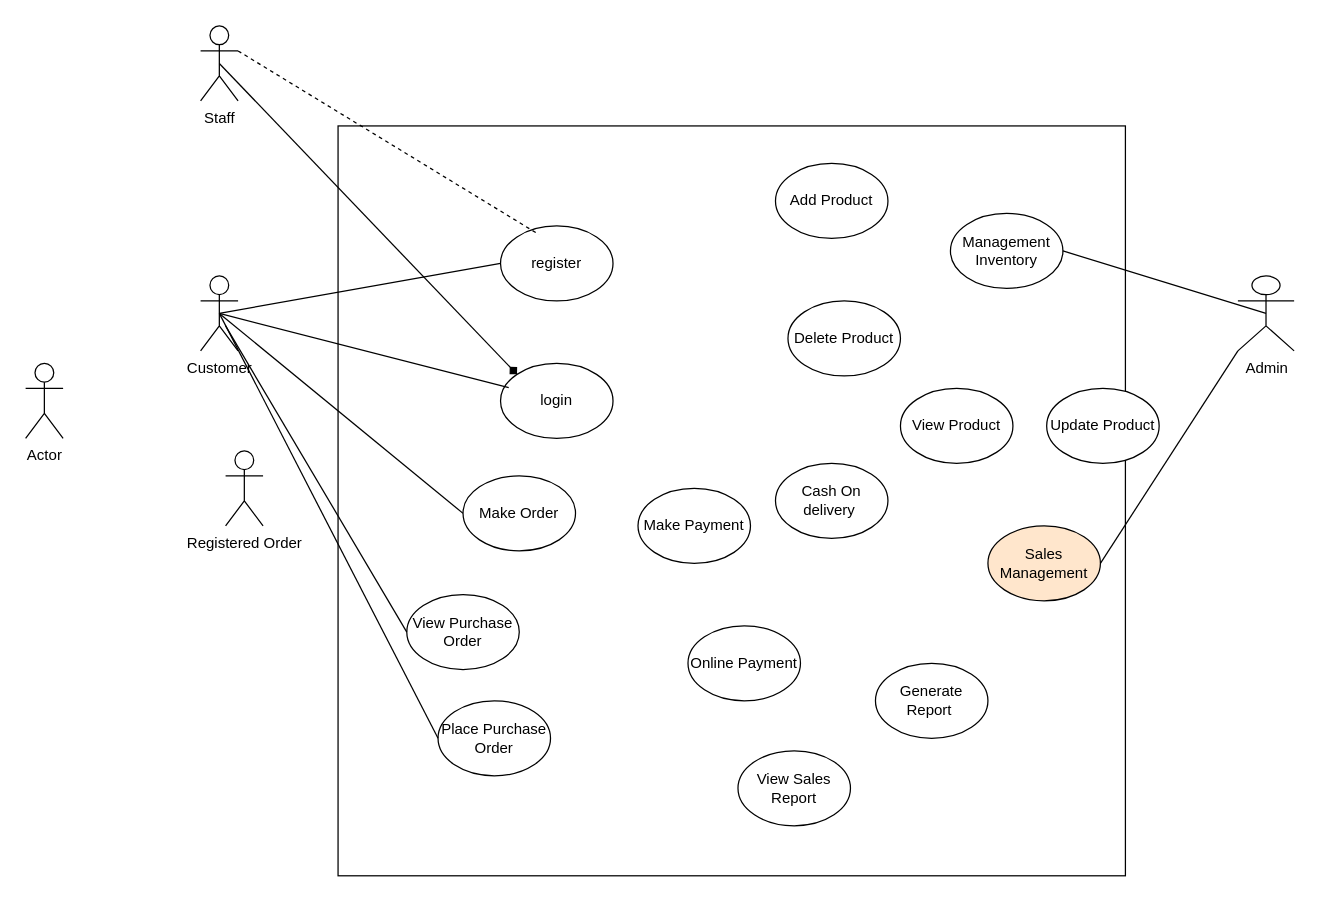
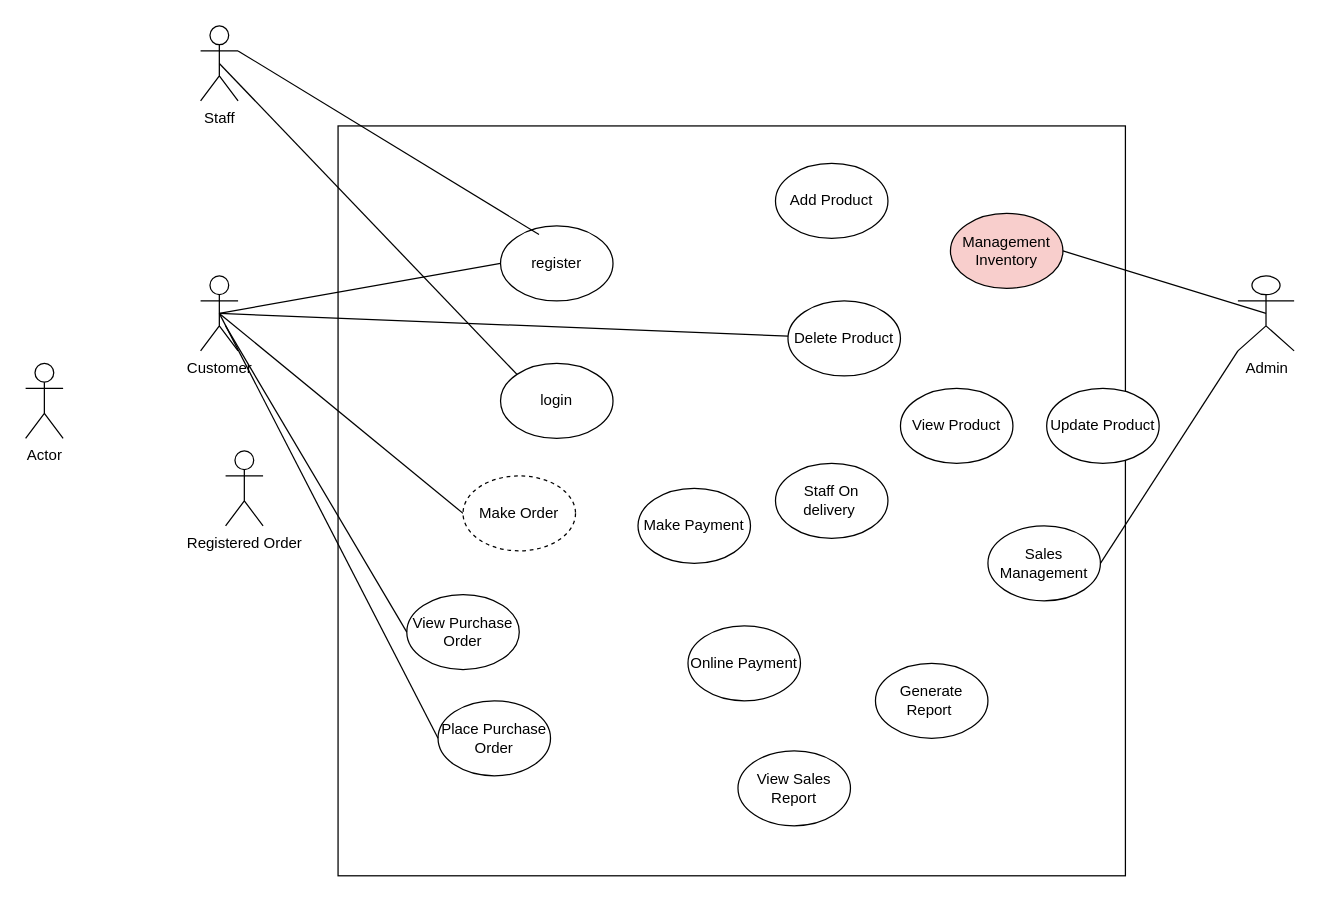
  <mxCell id="0" />
  <mxCell id="1" parent="0" />
  <mxCell id="2" value="" style="rounded=0;whiteSpace=wrap;html=1;" vertex="1" parent="1"><mxGeometry x="270" width="630" height="600" as="geometry" y="100" /></mxCell>
- <mxCell id="3" value="Management Inventory" style="ellipse;whiteSpace=wrap;html=1;" vertex="1" parent="1"><mxGeometry x="760" y="170" width="90" height="60" as="geometry" /></mxCell>
+ <mxCell id="3" value="Management Inventory" style="ellipse;whiteSpace=wrap;html=1;fillColor=#f8cecc;" vertex="1" parent="1"><mxGeometry x="760" y="170" width="90" height="60" as="geometry" /></mxCell>
  <mxCell id="4" value="View Product" style="ellipse;whiteSpace=wrap;html=1;" vertex="1" parent="1"><mxGeometry x="720" y="310" width="90" height="60" as="geometry" /></mxCell>
  <mxCell id="5" value="login" style="ellipse;whiteSpace=wrap;html=1;" vertex="1" parent="1"><mxGeometry x="400" y="290" width="90" height="60" as="geometry" /></mxCell>
  <mxCell id="6" value="Add Product" style="ellipse;whiteSpace=wrap;html=1;" vertex="1" parent="1"><mxGeometry x="620" y="130" width="90" height="60" as="geometry" /></mxCell>
  <mxCell id="7" value="register" style="ellipse;whiteSpace=wrap;html=1;" vertex="1" parent="1"><mxGeometry x="400" y="180" width="90" height="60" as="geometry" /></mxCell>
  <mxCell id="8" value="Update Product" style="ellipse;whiteSpace=wrap;html=1;" vertex="1" parent="1"><mxGeometry x="837" y="310" width="90" height="60" as="geometry" /></mxCell>
  <mxCell id="9" value="Place Purchase Order" style="ellipse;whiteSpace=wrap;html=1;" vertex="1" parent="1"><mxGeometry x="350" y="560" width="90" height="60" as="geometry" /></mxCell>
  <mxCell id="10" value="Delete Product" style="ellipse;whiteSpace=wrap;html=1;" vertex="1" parent="1"><mxGeometry x="630" y="240" width="90" height="60" as="geometry" /></mxCell>
  <mxCell id="11" value="Generate Report&amp;nbsp;" style="ellipse;whiteSpace=wrap;html=1;" vertex="1" parent="1"><mxGeometry x="700" y="530" width="90" height="60" as="geometry" /></mxCell>
  <mxCell id="12" value="View Purchase Order" style="ellipse;whiteSpace=wrap;html=1;" vertex="1" parent="1"><mxGeometry x="325" y="475" width="90" height="60" as="geometry" /></mxCell>
  <mxCell id="13" value="Make Payment" style="ellipse;whiteSpace=wrap;html=1;" vertex="1" parent="1"><mxGeometry x="510" y="390" width="90" height="60" as="geometry" /></mxCell>
- <mxCell id="14" value="Sales Management" style="ellipse;whiteSpace=wrap;html=1;fillColor=#ffe6cc;" vertex="1" parent="1"><mxGeometry x="790" y="420" width="90" height="60" as="geometry" /></mxCell>
+ <mxCell id="14" value="Sales Management" style="ellipse;whiteSpace=wrap;html=1;" vertex="1" parent="1"><mxGeometry x="790" y="420" width="90" height="60" as="geometry" /></mxCell>
  <mxCell id="15" value="Registered Order" style="shape=umlActor;verticalLabelPosition=bottom;verticalAlign=top;html=1;outlineConnect=0;" vertex="1" parent="1"><mxGeometry x="180" y="360" width="30" height="60" as="geometry" /></mxCell>
  <mxCell id="16" value="Actor" style="shape=umlActor;verticalLabelPosition=bottom;verticalAlign=top;html=1;outlineConnect=0;" vertex="1" parent="1"><mxGeometry x="20" y="290" width="30" height="60" as="geometry" /></mxCell>
  <mxCell id="17" value="Customer" style="shape=umlActor;verticalLabelPosition=bottom;verticalAlign=top;html=1;outlineConnect=0;" vertex="1" parent="1"><mxGeometry x="160" y="220" width="30" height="60" as="geometry" /></mxCell>
  <mxCell id="18" value="Staff" style="shape=umlActor;verticalLabelPosition=bottom;verticalAlign=top;html=1;outlineConnect=0;" vertex="1" parent="1"><mxGeometry x="160" y="20" width="30" height="60" as="geometry" /></mxCell>
  <mxCell id="19" value="Admin" style="shape=umlActor;verticalLabelPosition=bottom;verticalAlign=top;html=1;outlineConnect=0;" vertex="1" parent="1"><mxGeometry x="990" y="220" width="45" height="60" as="geometry" /></mxCell>
  <mxCell id="20" value="" style="endArrow=none;html=1;rounded=0;exitX=0.5;exitY=0.5;exitDx=0;exitDy=0;exitPerimeter=0;entryX=0;entryY=0.5;entryDx=0;entryDy=0;" edge="1" parent="1" source="17" target="7"><mxGeometry width="50" height="50" relative="1" as="geometry"><mxPoint x="-50" y="410" as="sourcePoint" /><mxPoint x="0" y="360" as="targetPoint" /></mxGeometry></mxCell>
- <mxCell id="21" value="" style="endArrow=none;html=1;rounded=0;entryX=0.073;entryY=0.323;entryDx=0;entryDy=0;entryPerimeter=0;exitX=0.5;exitY=0.5;exitDx=0;exitDy=0;exitPerimeter=0;" edge="1" parent="1" source="17" target="5"><mxGeometry width="50" height="50" relative="1" as="geometry"><mxPoint x="380" y="380" as="sourcePoint" /><mxPoint x="430" y="330" as="targetPoint" /></mxGeometry></mxCell>
- <mxCell id="22" value="" style="endArrow=none;html=1;rounded=0;exitX=1;exitY=0.333;exitDx=0;exitDy=0;exitPerimeter=0;entryX=0.342;entryY=0.115;entryDx=0;entryDy=0;entryPerimeter=0;dashed=1;" edge="1" parent="1" source="18" target="7"><mxGeometry width="50" height="50" relative="1" as="geometry"><mxPoint x="350" y="130" as="sourcePoint" /><mxPoint x="400" y="80" as="targetPoint" /></mxGeometry></mxCell>
- <mxCell id="23" value="" style="endArrow=diamond;html=1;rounded=0;exitX=0.5;exitY=0.5;exitDx=0;exitDy=0;exitPerimeter=0;entryX=0;entryY=0;entryDx=0;entryDy=0;" edge="1" parent="1" source="18" target="5"><mxGeometry width="50" height="50" relative="1" as="geometry"><mxPoint x="350" y="130" as="sourcePoint" /><mxPoint x="400" y="80" as="targetPoint" /></mxGeometry></mxCell>
+ <mxCell id="21" value="" style="endArrow=none;html=1;rounded=0;exitX=0.5;exitY=0.5;exitDx=0;exitDy=0;exitPerimeter=0;" edge="1" parent="1" source="17" target="10"><mxGeometry width="50" height="50" relative="1" as="geometry"><mxPoint x="380" y="380" as="sourcePoint" /><mxPoint x="430" y="330" as="targetPoint" /></mxGeometry></mxCell>
+ <mxCell id="22" value="" style="endArrow=none;html=1;rounded=0;exitX=1;exitY=0.333;exitDx=0;exitDy=0;exitPerimeter=0;entryX=0.342;entryY=0.115;entryDx=0;entryDy=0;entryPerimeter=0;" edge="1" parent="1" source="18" target="7"><mxGeometry width="50" height="50" relative="1" as="geometry"><mxPoint x="350" y="130" as="sourcePoint" /><mxPoint x="400" y="80" as="targetPoint" /></mxGeometry></mxCell>
+ <mxCell id="23" value="" style="endArrow=none;html=1;rounded=0;exitX=0.5;exitY=0.5;exitDx=0;exitDy=0;exitPerimeter=0;entryX=0;entryY=0;entryDx=0;entryDy=0;" edge="1" parent="1" source="18" target="5"><mxGeometry width="50" height="50" relative="1" as="geometry"><mxPoint x="350" y="130" as="sourcePoint" /><mxPoint x="400" y="80" as="targetPoint" /></mxGeometry></mxCell>
  <mxCell id="24" value="" style="endArrow=none;html=1;rounded=0;exitX=0.5;exitY=0.5;exitDx=0;exitDy=0;exitPerimeter=0;entryX=0;entryY=0.5;entryDx=0;entryDy=0;" edge="1" parent="1" source="17" target="27"><mxGeometry width="50" height="50" relative="1" as="geometry"><mxPoint x="350" y="330" as="sourcePoint" /><mxPoint x="400" y="280" as="targetPoint" /></mxGeometry></mxCell>
  <mxCell id="25" value="Online Payment" style="ellipse;whiteSpace=wrap;html=1;" vertex="1" parent="1"><mxGeometry x="550" y="500" width="90" height="60" as="geometry" /></mxCell>
- <mxCell id="26" value="Cash On delivery&amp;nbsp;" style="ellipse;whiteSpace=wrap;html=1;" vertex="1" parent="1"><mxGeometry x="620" y="370" width="90" height="60" as="geometry" /></mxCell>
- <mxCell id="27" value="Make Order" style="ellipse;whiteSpace=wrap;html=1;" vertex="1" parent="1"><mxGeometry x="370" y="380" width="90" height="60" as="geometry" /></mxCell>
+ <mxCell id="26" value="Staff On delivery&amp;nbsp;" style="ellipse;whiteSpace=wrap;html=1;" vertex="1" parent="1"><mxGeometry x="620" y="370" width="90" height="60" as="geometry" /></mxCell>
+ <mxCell id="27" value="Make Order" style="ellipse;whiteSpace=wrap;html=1;dashed=1;" vertex="1" parent="1"><mxGeometry x="370" y="380" width="90" height="60" as="geometry" /></mxCell>
  <mxCell id="28" value="" style="endArrow=none;html=1;rounded=0;entryX=0.5;entryY=0.5;entryDx=0;entryDy=0;entryPerimeter=0;exitX=1;exitY=0.5;exitDx=0;exitDy=0;" edge="1" parent="1" source="3" target="19"><mxGeometry width="50" height="50" relative="1" as="geometry"><mxPoint x="620" y="340" as="sourcePoint" /><mxPoint x="670" y="290" as="targetPoint" /></mxGeometry></mxCell>
  <mxCell id="29" value="" style="endArrow=none;html=1;rounded=0;entryX=0;entryY=1;entryDx=0;entryDy=0;entryPerimeter=0;exitX=1;exitY=0.5;exitDx=0;exitDy=0;" edge="1" parent="1" source="14" target="19"><mxGeometry width="50" height="50" relative="1" as="geometry"><mxPoint x="580" y="350" as="sourcePoint" /><mxPoint x="630" y="300" as="targetPoint" /></mxGeometry></mxCell>
  <mxCell id="30" value="" style="endArrow=none;html=1;rounded=0;exitX=0.5;exitY=0.5;exitDx=0;exitDy=0;exitPerimeter=0;entryX=0;entryY=0.5;entryDx=0;entryDy=0;" edge="1" parent="1" source="17" target="9"><mxGeometry width="50" height="50" relative="1" as="geometry"><mxPoint x="390" y="220" as="sourcePoint" /><mxPoint x="440" y="170" as="targetPoint" /></mxGeometry></mxCell>
  <mxCell id="31" value="" style="endArrow=none;html=1;rounded=0;entryX=0;entryY=0.5;entryDx=0;entryDy=0;" edge="1" parent="1" target="12"><mxGeometry width="50" height="50" relative="1" as="geometry"><mxPoint x="180" y="260" as="sourcePoint" /><mxPoint x="440" y="170" as="targetPoint" /></mxGeometry></mxCell>
  <mxCell id="32" value="View Sales Report" style="ellipse;whiteSpace=wrap;html=1;" vertex="1" parent="1"><mxGeometry x="590" y="600" width="90" height="60" as="geometry" /></mxCell>
